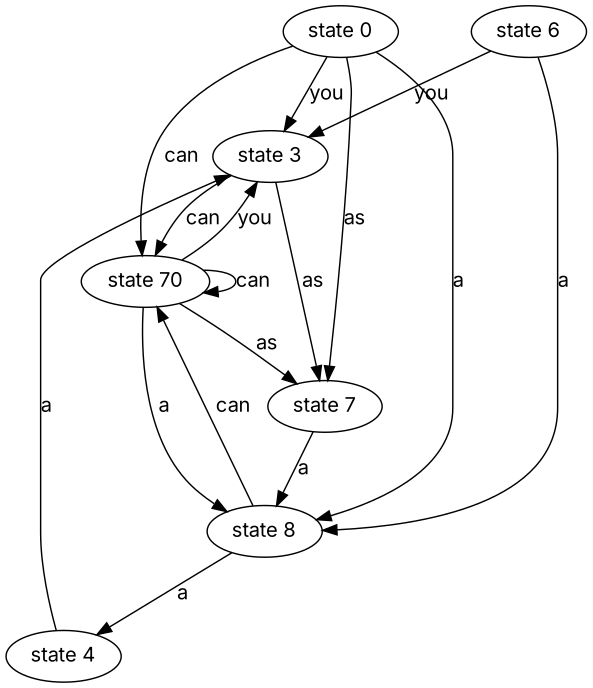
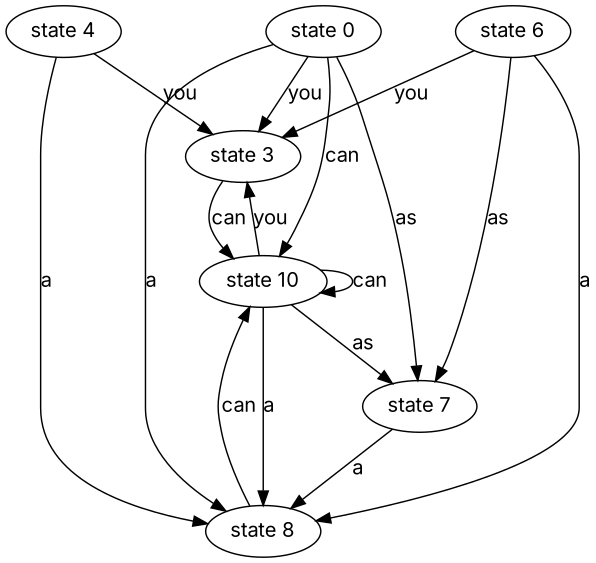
  digraph {
    fontname=Inter
    node [fontname=Inter]
    edge [fontname=Inter]
    "state 3"
-   "state 10" [label="state 70"]
+   "state 10"
    "state 8"
    "state 7"
    "state 4"
    "state 0"
    "state 6"
    "state 3" -> "state 10" [label=can]
    "state 10" -> "state 3" [label=you]
    "state 10" -> "state 10" [label=can]
    "state 10" -> "state 8" [label=a]
    "state 10" -> "state 7" [label=as]
    "state 8" -> "state 10" [label=can]
    "state 7" -> "state 8" [label=a]
-   "state 4" -> "state 3" [label=a]
-   "state 8" -> "state 4" [label=a]
+   "state 4" -> "state 3" [label=you]
+   "state 4" -> "state 8" [label=a]
    "state 0" -> "state 3" [label=you]
    "state 0" -> "state 10" [label=can]
    "state 0" -> "state 8" [label=a]
    "state 0" -> "state 7" [label=as]
    "state 6" -> "state 3" [label=you]
    "state 6" -> "state 8" [label=a]
-   "state 3" -> "state 7" [label=as]
+   "state 6" -> "state 7" [label=as]
  }
